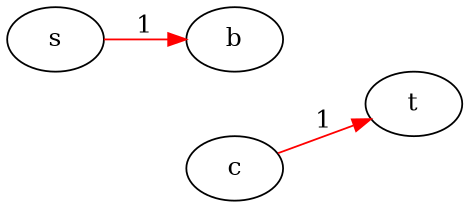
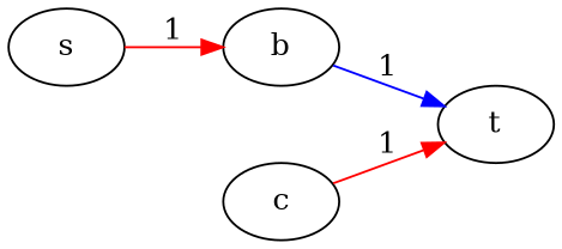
  digraph {
    rankdir=LR
    edge [color=red]
    b
    c
    t
    s
    subgraph sub_1 {
      rank=same
      b
      c
    }
    b -> c [label=1 style=invis color=""]
+   b -> t [color=blue label=1]
    c -> t [label=1]
    s -> b [label=1]
  }
